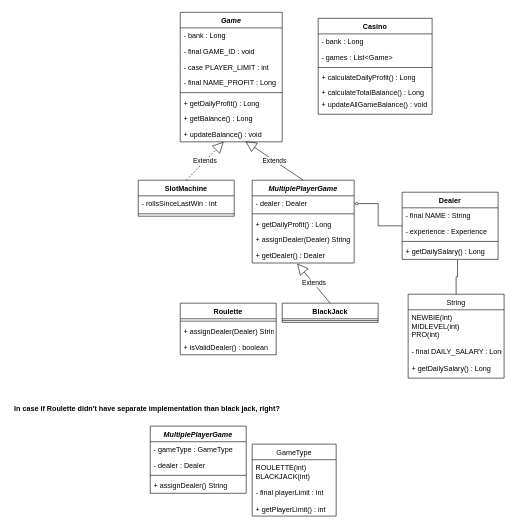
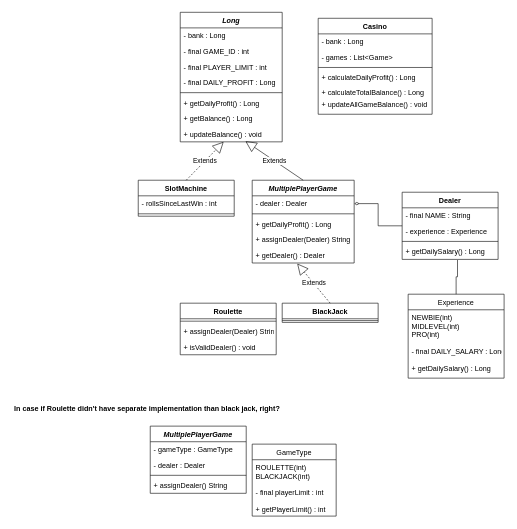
  <mxCell id="0" />
  <mxCell id="1" parent="0" />
  <mxCell id="2" value="Casino" style="swimlane;fontStyle=1;align=center;verticalAlign=top;childLayout=stackLayout;horizontal=1;startSize=26;horizontalStack=0;resizeParent=1;resizeParentMax=0;resizeLast=0;collapsible=1;marginBottom=0;" vertex="1" parent="1"><mxGeometry x="530" y="30" width="190" height="160" as="geometry" /></mxCell>
  <mxCell id="3" value="- bank : Long " style="text;strokeColor=none;fillColor=none;align=left;verticalAlign=top;spacingLeft=4;spacingRight=4;overflow=hidden;rotatable=0;points=[[0,0.5],[1,0.5]];portConstraint=eastwest;" vertex="1" parent="2"><mxGeometry y="26" width="190" height="26" as="geometry" /></mxCell>
  <mxCell id="4" value="- games : List&lt;Game&gt;" style="text;strokeColor=none;fillColor=none;align=left;verticalAlign=top;spacingLeft=4;spacingRight=4;overflow=hidden;rotatable=0;points=[[0,0.5],[1,0.5]];portConstraint=eastwest;" vertex="1" parent="2"><mxGeometry y="52" width="190" height="26" as="geometry" /></mxCell>
  <mxCell id="5" value="" style="line;strokeWidth=1;fillColor=none;align=left;verticalAlign=middle;spacingTop=-1;spacingLeft=3;spacingRight=3;rotatable=0;labelPosition=right;points=[];portConstraint=eastwest;" vertex="1" parent="2"><mxGeometry y="78" width="190" height="8" as="geometry" /></mxCell>
  <mxCell id="6" value="+ calculateDailyProfit() : Long" style="text;strokeColor=none;fillColor=none;align=left;verticalAlign=top;spacingLeft=4;spacingRight=4;overflow=hidden;rotatable=0;points=[[0,0.5],[1,0.5]];portConstraint=eastwest;" vertex="1" parent="2"><mxGeometry y="86" width="190" height="24" as="geometry" /></mxCell>
  <mxCell id="7" value="+ calculateTotalBalance() : Long" style="text;strokeColor=none;fillColor=none;align=left;verticalAlign=top;spacingLeft=4;spacingRight=4;overflow=hidden;rotatable=0;points=[[0,0.5],[1,0.5]];portConstraint=eastwest;" vertex="1" parent="2"><mxGeometry y="110" width="190" height="20" as="geometry" /></mxCell>
  <mxCell id="8" value="+ updateAllGameBalance() : void" style="text;strokeColor=none;fillColor=none;align=left;verticalAlign=top;spacingLeft=4;spacingRight=4;overflow=hidden;rotatable=0;points=[[0,0.5],[1,0.5]];portConstraint=eastwest;" vertex="1" parent="2"><mxGeometry y="130" width="190" height="30" as="geometry" /></mxCell>
- <mxCell id="9" value="Game" style="swimlane;fontStyle=3;align=center;verticalAlign=top;childLayout=stackLayout;horizontal=1;startSize=26;horizontalStack=0;resizeParent=1;resizeParentMax=0;resizeLast=0;collapsible=1;marginBottom=0;" vertex="1" parent="1"><mxGeometry x="300" y="20" width="170" height="216" as="geometry" /></mxCell>
+ <mxCell id="9" value="Long" style="swimlane;fontStyle=3;align=center;verticalAlign=top;childLayout=stackLayout;horizontal=1;startSize=26;horizontalStack=0;resizeParent=1;resizeParentMax=0;resizeLast=0;collapsible=1;marginBottom=0;" vertex="1" parent="1"><mxGeometry x="300" y="20" width="170" height="216" as="geometry" /></mxCell>
  <mxCell id="10" value="- bank : Long" style="text;strokeColor=none;fillColor=none;align=left;verticalAlign=top;spacingLeft=4;spacingRight=4;overflow=hidden;rotatable=0;points=[[0,0.5],[1,0.5]];portConstraint=eastwest;" vertex="1" parent="9"><mxGeometry y="26" width="170" height="26" as="geometry" /></mxCell>
- <mxCell id="11" value="- final GAME_ID : void" style="text;strokeColor=none;fillColor=none;align=left;verticalAlign=top;spacingLeft=4;spacingRight=4;overflow=hidden;rotatable=0;points=[[0,0.5],[1,0.5]];portConstraint=eastwest;" vertex="1" parent="9"><mxGeometry y="52" width="170" height="26" as="geometry" /></mxCell>
- <mxCell id="12" value="- case PLAYER_LIMIT : int" style="text;strokeColor=none;fillColor=none;align=left;verticalAlign=top;spacingLeft=4;spacingRight=4;overflow=hidden;rotatable=0;points=[[0,0.5],[1,0.5]];portConstraint=eastwest;" vertex="1" parent="9"><mxGeometry y="78" width="170" height="26" as="geometry" /></mxCell>
- <mxCell id="13" value="- final NAME_PROFIT : Long" style="text;strokeColor=none;fillColor=none;align=left;verticalAlign=top;spacingLeft=4;spacingRight=4;overflow=hidden;rotatable=0;points=[[0,0.5],[1,0.5]];portConstraint=eastwest;" vertex="1" parent="9"><mxGeometry y="104" width="170" height="26" as="geometry" /></mxCell>
+ <mxCell id="11" value="- final GAME_ID : int" style="text;strokeColor=none;fillColor=none;align=left;verticalAlign=top;spacingLeft=4;spacingRight=4;overflow=hidden;rotatable=0;points=[[0,0.5],[1,0.5]];portConstraint=eastwest;" vertex="1" parent="9"><mxGeometry y="52" width="170" height="26" as="geometry" /></mxCell>
+ <mxCell id="12" value="- final PLAYER_LIMIT : int" style="text;strokeColor=none;fillColor=none;align=left;verticalAlign=top;spacingLeft=4;spacingRight=4;overflow=hidden;rotatable=0;points=[[0,0.5],[1,0.5]];portConstraint=eastwest;" vertex="1" parent="9"><mxGeometry y="78" width="170" height="26" as="geometry" /></mxCell>
+ <mxCell id="13" value="- final DAILY_PROFIT : Long" style="text;strokeColor=none;fillColor=none;align=left;verticalAlign=top;spacingLeft=4;spacingRight=4;overflow=hidden;rotatable=0;points=[[0,0.5],[1,0.5]];portConstraint=eastwest;" vertex="1" parent="9"><mxGeometry y="104" width="170" height="26" as="geometry" /></mxCell>
  <mxCell id="14" value="" style="line;strokeWidth=1;fillColor=none;align=left;verticalAlign=middle;spacingTop=-1;spacingLeft=3;spacingRight=3;rotatable=0;labelPosition=right;points=[];portConstraint=eastwest;" vertex="1" parent="9"><mxGeometry y="130" width="170" height="8" as="geometry" /></mxCell>
  <mxCell id="15" value="+ getDailyProfit() : Long" style="text;strokeColor=none;fillColor=none;align=left;verticalAlign=top;spacingLeft=4;spacingRight=4;overflow=hidden;rotatable=0;points=[[0,0.5],[1,0.5]];portConstraint=eastwest;" vertex="1" parent="9"><mxGeometry y="138" width="170" height="26" as="geometry" /></mxCell>
  <mxCell id="16" value="+ getBalance() : Long" style="text;strokeColor=none;fillColor=none;align=left;verticalAlign=top;spacingLeft=4;spacingRight=4;overflow=hidden;rotatable=0;points=[[0,0.5],[1,0.5]];portConstraint=eastwest;" vertex="1" parent="9"><mxGeometry y="164" width="170" height="26" as="geometry" /></mxCell>
  <mxCell id="17" value="+ updateBalance() : void" style="text;strokeColor=none;fillColor=none;align=left;verticalAlign=top;spacingLeft=4;spacingRight=4;overflow=hidden;rotatable=0;points=[[0,0.5],[1,0.5]];portConstraint=eastwest;" vertex="1" parent="9"><mxGeometry y="190" width="170" height="26" as="geometry" /></mxCell>
  <mxCell id="18" value="SlotMachine" style="swimlane;fontStyle=1;align=center;verticalAlign=top;childLayout=stackLayout;horizontal=1;startSize=26;horizontalStack=0;resizeParent=1;resizeParentMax=0;resizeLast=0;collapsible=1;marginBottom=0;" vertex="1" parent="1"><mxGeometry x="230" y="300" width="160" height="60" as="geometry" /></mxCell>
  <mxCell id="19" value="- rollsSinceLastWin : int" style="text;strokeColor=none;fillColor=none;align=left;verticalAlign=top;spacingLeft=4;spacingRight=4;overflow=hidden;rotatable=0;points=[[0,0.5],[1,0.5]];portConstraint=eastwest;" vertex="1" parent="18"><mxGeometry y="26" width="160" height="26" as="geometry" /></mxCell>
  <mxCell id="20" value="" style="line;strokeWidth=1;fillColor=none;align=left;verticalAlign=middle;spacingTop=-1;spacingLeft=3;spacingRight=3;rotatable=0;labelPosition=right;points=[];portConstraint=eastwest;" vertex="1" parent="18"><mxGeometry y="52" width="160" height="8" as="geometry" /></mxCell>
  <mxCell id="21" value="MultiplePlayerGame" style="swimlane;fontStyle=3;align=center;verticalAlign=top;childLayout=stackLayout;horizontal=1;startSize=26;horizontalStack=0;resizeParent=1;resizeParentMax=0;resizeLast=0;collapsible=1;marginBottom=0;" vertex="1" parent="1"><mxGeometry x="420" y="300" width="170" height="138" as="geometry" /></mxCell>
  <mxCell id="22" value="- dealer : Dealer" style="text;strokeColor=none;fillColor=none;align=left;verticalAlign=top;spacingLeft=4;spacingRight=4;overflow=hidden;rotatable=0;points=[[0,0.5],[1,0.5]];portConstraint=eastwest;" vertex="1" parent="21"><mxGeometry y="26" width="170" height="26" as="geometry" /></mxCell>
  <mxCell id="23" value="" style="line;strokeWidth=1;fillColor=none;align=left;verticalAlign=middle;spacingTop=-1;spacingLeft=3;spacingRight=3;rotatable=0;labelPosition=right;points=[];portConstraint=eastwest;" vertex="1" parent="21"><mxGeometry y="52" width="170" height="8" as="geometry" /></mxCell>
  <mxCell id="24" value="+ getDailyProfit() : Long" style="text;strokeColor=none;fillColor=none;align=left;verticalAlign=top;spacingLeft=4;spacingRight=4;overflow=hidden;rotatable=0;points=[[0,0.5],[1,0.5]];portConstraint=eastwest;" vertex="1" parent="21"><mxGeometry y="60" width="170" height="26" as="geometry" /></mxCell>
  <mxCell id="25" value="+ assignDealer(Dealer) String" style="text;strokeColor=none;fillColor=none;align=left;verticalAlign=top;spacingLeft=4;spacingRight=4;overflow=hidden;rotatable=0;points=[[0,0.5],[1,0.5]];portConstraint=eastwest;" vertex="1" parent="21"><mxGeometry y="86" width="170" height="26" as="geometry" /></mxCell>
  <mxCell id="26" value="+ getDealer() : Dealer" style="text;strokeColor=none;fillColor=none;align=left;verticalAlign=top;spacingLeft=4;spacingRight=4;overflow=hidden;rotatable=0;points=[[0,0.5],[1,0.5]];portConstraint=eastwest;" vertex="1" parent="21"><mxGeometry y="112" width="170" height="26" as="geometry" /></mxCell>
  <mxCell id="27" value="GameType" style="swimlane;fontStyle=0;childLayout=stackLayout;horizontal=1;startSize=26;fillColor=none;horizontalStack=0;resizeParent=1;resizeParentMax=0;resizeLast=0;collapsible=1;marginBottom=0;" vertex="1" parent="1"><mxGeometry x="420" y="740" width="140" height="120" as="geometry" /></mxCell>
  <mxCell id="28" value="ROULETTE(int)&#10;BLACKJACK(int)&#10;&#10;- final playerLimit : int&#10;&#10;+ getPlayerLimit() : int&#10;" style="text;strokeColor=none;fillColor=none;align=left;verticalAlign=top;spacingLeft=4;spacingRight=4;overflow=hidden;rotatable=0;points=[[0,0.5],[1,0.5]];portConstraint=eastwest;" vertex="1" parent="27"><mxGeometry y="26" width="140" height="94" as="geometry" /></mxCell>
  <mxCell id="29" value="MultiplePlayerGame" style="swimlane;fontStyle=3;align=center;verticalAlign=top;childLayout=stackLayout;horizontal=1;startSize=26;horizontalStack=0;resizeParent=1;resizeParentMax=0;resizeLast=0;collapsible=1;marginBottom=0;" vertex="1" parent="1"><mxGeometry x="250" y="710" width="160" height="112" as="geometry" /></mxCell>
  <mxCell id="30" value="- gameType : GameType" style="text;strokeColor=none;fillColor=none;align=left;verticalAlign=top;spacingLeft=4;spacingRight=4;overflow=hidden;rotatable=0;points=[[0,0.5],[1,0.5]];portConstraint=eastwest;" vertex="1" parent="29"><mxGeometry y="26" width="160" height="26" as="geometry" /></mxCell>
  <mxCell id="31" value="- dealer : Dealer" style="text;strokeColor=none;fillColor=none;align=left;verticalAlign=top;spacingLeft=4;spacingRight=4;overflow=hidden;rotatable=0;points=[[0,0.5],[1,0.5]];portConstraint=eastwest;" vertex="1" parent="29"><mxGeometry y="52" width="160" height="26" as="geometry" /></mxCell>
  <mxCell id="32" value="" style="line;strokeWidth=1;fillColor=none;align=left;verticalAlign=middle;spacingTop=-1;spacingLeft=3;spacingRight=3;rotatable=0;labelPosition=right;points=[];portConstraint=eastwest;" vertex="1" parent="29"><mxGeometry y="78" width="160" height="8" as="geometry" /></mxCell>
  <mxCell id="33" value="+ assignDealer() String" style="text;strokeColor=none;fillColor=none;align=left;verticalAlign=top;spacingLeft=4;spacingRight=4;overflow=hidden;rotatable=0;points=[[0,0.5],[1,0.5]];portConstraint=eastwest;" vertex="1" parent="29"><mxGeometry y="86" width="160" height="26" as="geometry" /></mxCell>
  <mxCell id="34" value="Roulette&#10;" style="swimlane;fontStyle=1;align=center;verticalAlign=top;childLayout=stackLayout;horizontal=1;startSize=26;horizontalStack=0;resizeParent=1;resizeParentMax=0;resizeLast=0;collapsible=1;marginBottom=0;" vertex="1" parent="1"><mxGeometry x="300" y="505" width="160" height="86" as="geometry" /></mxCell>
  <mxCell id="35" value="" style="line;strokeWidth=1;fillColor=none;align=left;verticalAlign=middle;spacingTop=-1;spacingLeft=3;spacingRight=3;rotatable=0;labelPosition=right;points=[];portConstraint=eastwest;" vertex="1" parent="34"><mxGeometry y="26" width="160" height="8" as="geometry" /></mxCell>
  <mxCell id="36" value="+ assignDealer(Dealer) String" style="text;strokeColor=none;fillColor=none;align=left;verticalAlign=top;spacingLeft=4;spacingRight=4;overflow=hidden;rotatable=0;points=[[0,0.5],[1,0.5]];portConstraint=eastwest;" vertex="1" parent="34"><mxGeometry y="34" width="160" height="26" as="geometry" /></mxCell>
- <mxCell id="37" value="+ isValidDealer() : boolean" style="text;strokeColor=none;fillColor=none;align=left;verticalAlign=top;spacingLeft=4;spacingRight=4;overflow=hidden;rotatable=0;points=[[0,0.5],[1,0.5]];portConstraint=eastwest;" vertex="1" parent="34"><mxGeometry y="60" width="160" height="26" as="geometry" /></mxCell>
+ <mxCell id="37" value="+ isValidDealer() : void" style="text;strokeColor=none;fillColor=none;align=left;verticalAlign=top;spacingLeft=4;spacingRight=4;overflow=hidden;rotatable=0;points=[[0,0.5],[1,0.5]];portConstraint=eastwest;" vertex="1" parent="34"><mxGeometry y="60" width="160" height="26" as="geometry" /></mxCell>
  <mxCell id="38" value="BlackJack" style="swimlane;fontStyle=1;align=center;verticalAlign=top;childLayout=stackLayout;horizontal=1;startSize=26;horizontalStack=0;resizeParent=1;resizeParentMax=0;resizeLast=0;collapsible=1;marginBottom=0;" vertex="1" parent="1"><mxGeometry x="470" y="505" width="160" height="32" as="geometry" /></mxCell>
  <mxCell id="39" value="" style="line;strokeWidth=1;fillColor=none;align=left;verticalAlign=middle;spacingTop=-1;spacingLeft=3;spacingRight=3;rotatable=0;labelPosition=right;points=[];portConstraint=eastwest;" vertex="1" parent="38"><mxGeometry y="26" width="160" height="6" as="geometry" /></mxCell>
  <mxCell id="40" style="edgeStyle=orthogonalEdgeStyle;rounded=0;orthogonalLoop=1;jettySize=auto;html=1;entryX=1;entryY=0.5;entryDx=0;entryDy=0;endArrow=diamondThin;endFill=0;" edge="1" parent="1" source="41" target="22"><mxGeometry relative="1" as="geometry" /></mxCell>
  <mxCell id="41" value="Dealer" style="swimlane;fontStyle=1;align=center;verticalAlign=top;childLayout=stackLayout;horizontal=1;startSize=26;horizontalStack=0;resizeParent=1;resizeParentMax=0;resizeLast=0;collapsible=1;marginBottom=0;" vertex="1" parent="1"><mxGeometry x="670" y="320" width="160" height="112" as="geometry" /></mxCell>
  <mxCell id="42" value="- final NAME : String" style="text;strokeColor=none;fillColor=none;align=left;verticalAlign=top;spacingLeft=4;spacingRight=4;overflow=hidden;rotatable=0;points=[[0,0.5],[1,0.5]];portConstraint=eastwest;" vertex="1" parent="41"><mxGeometry y="26" width="160" height="26" as="geometry" /></mxCell>
  <mxCell id="43" value="- experience : Experience" style="text;strokeColor=none;fillColor=none;align=left;verticalAlign=top;spacingLeft=4;spacingRight=4;overflow=hidden;rotatable=0;points=[[0,0.5],[1,0.5]];portConstraint=eastwest;" vertex="1" parent="41"><mxGeometry y="52" width="160" height="26" as="geometry" /></mxCell>
  <mxCell id="44" value="" style="line;strokeWidth=1;fillColor=none;align=left;verticalAlign=middle;spacingTop=-1;spacingLeft=3;spacingRight=3;rotatable=0;labelPosition=right;points=[];portConstraint=eastwest;" vertex="1" parent="41"><mxGeometry y="78" width="160" height="8" as="geometry" /></mxCell>
  <mxCell id="45" value="+ getDailySalary() : Long" style="text;strokeColor=none;fillColor=none;align=left;verticalAlign=top;spacingLeft=4;spacingRight=4;overflow=hidden;rotatable=0;points=[[0,0.5],[1,0.5]];portConstraint=eastwest;" vertex="1" parent="41"><mxGeometry y="86" width="160" height="26" as="geometry" /></mxCell>
  <mxCell id="46" value="In case if Roulette didn't have separate implementation than black jack, right?" style="text;align=center;fontStyle=1;verticalAlign=middle;spacingLeft=3;spacingRight=3;strokeColor=none;rotatable=0;points=[[0,0.5],[1,0.5]];portConstraint=eastwest;" vertex="1" parent="1"><mxGeometry x="20" y="660" width="450" height="40" as="geometry" /></mxCell>
  <mxCell id="47" style="edgeStyle=orthogonalEdgeStyle;rounded=0;orthogonalLoop=1;jettySize=auto;html=1;entryX=0.577;entryY=1.038;entryDx=0;entryDy=0;entryPerimeter=0;endArrow=none;endFill=0;" edge="1" parent="1" source="48" target="45"><mxGeometry relative="1" as="geometry" /></mxCell>
- <mxCell id="48" value="String" style="swimlane;fontStyle=0;childLayout=stackLayout;horizontal=1;startSize=26;fillColor=none;horizontalStack=0;resizeParent=1;resizeParentMax=0;resizeLast=0;collapsible=1;marginBottom=0;" vertex="1" parent="1"><mxGeometry x="680" y="490" width="160" height="140" as="geometry" /></mxCell>
+ <mxCell id="48" value="Experience" style="swimlane;fontStyle=0;childLayout=stackLayout;horizontal=1;startSize=26;fillColor=none;horizontalStack=0;resizeParent=1;resizeParentMax=0;resizeLast=0;collapsible=1;marginBottom=0;" vertex="1" parent="1"><mxGeometry x="680" y="490" width="160" height="140" as="geometry" /></mxCell>
  <mxCell id="49" value="NEWBIE(int)&#10;MIDLEVEL(int)&#10;PRO(int)&#10;&#10;- final DAILY_SALARY : Long&#10;&#10;+ getDailySalary() : Long" style="text;strokeColor=none;fillColor=none;align=left;verticalAlign=top;spacingLeft=4;spacingRight=4;overflow=hidden;rotatable=0;points=[[0,0.5],[1,0.5]];portConstraint=eastwest;" vertex="1" parent="48"><mxGeometry y="26" width="160" height="114" as="geometry" /></mxCell>
- <mxCell id="50" value="Extends" style="endArrow=block;endSize=16;endFill=0;html=1;rounded=0;exitX=0.5;exitY=0;exitDx=0;exitDy=0;entryX=0.442;entryY=1.038;entryDx=0;entryDy=0;entryPerimeter=0;" edge="1" parent="1" source="38" target="26"><mxGeometry width="160" relative="1" as="geometry"><mxPoint x="340" y="515" as="sourcePoint" /><mxPoint x="493.2" y="422.156" as="targetPoint" /></mxGeometry></mxCell>
+ <mxCell id="50" value="Extends" style="endArrow=block;endSize=16;endFill=0;html=1;rounded=0;exitX=0.5;exitY=0;exitDx=0;exitDy=0;entryX=0.442;entryY=1.038;entryDx=0;entryDy=0;entryPerimeter=0;dashed=1;" edge="1" parent="1" source="38" target="26"><mxGeometry width="160" relative="1" as="geometry"><mxPoint x="340" y="515" as="sourcePoint" /><mxPoint x="493.2" y="422.156" as="targetPoint" /></mxGeometry></mxCell>
  <mxCell id="51" value="Extends" style="endArrow=block;endSize=16;endFill=0;html=1;rounded=0;exitX=0.5;exitY=0;exitDx=0;exitDy=0;dashed=1;" edge="1" parent="1" source="18" target="17"><mxGeometry width="160" relative="1" as="geometry"><mxPoint x="350" y="525" as="sourcePoint" /><mxPoint x="360" y="240" as="targetPoint" /></mxGeometry></mxCell>
  <mxCell id="52" value="Extends" style="endArrow=block;endSize=16;endFill=0;html=1;rounded=0;exitX=0.5;exitY=0;exitDx=0;exitDy=0;entryX=0.64;entryY=0.962;entryDx=0;entryDy=0;entryPerimeter=0;" edge="1" parent="1" source="21" target="17"><mxGeometry width="160" relative="1" as="geometry"><mxPoint x="360" y="535" as="sourcePoint" /><mxPoint x="513.2" y="442.156" as="targetPoint" /></mxGeometry></mxCell>
